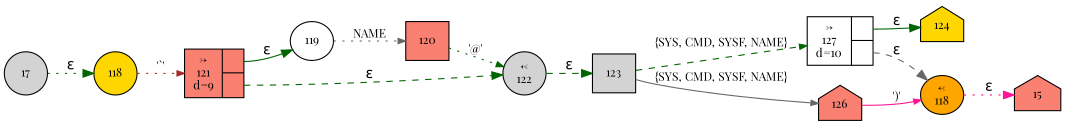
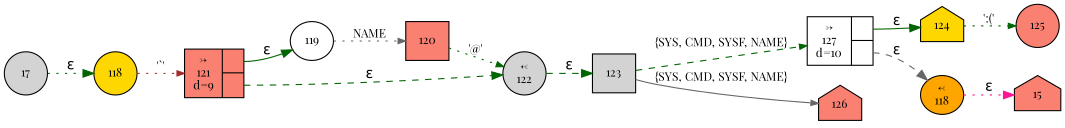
  digraph {
    fontname="Playfair Display"
    rankdir=LR
    node [fillcolor=salmon fixedsize=true fontname="Playfair Display" fontsize=11 shape=circle style=filled peripheries=1]
    edge [color=darkgreen fontname="Playfair Display" style=dotted]
    n1 [label=15 shape=house width=.6 peripheries=""]
    n2 [fillcolor=orange label="&larr;\n118" shape=ellipse width=.55]
    n3 [fillcolor=lightgrey label=17 width=.55]
    n4 [fillcolor=gold label=118 width=.55]
    n5 [fixedsize=false label="{&rarr;\n121\nd=9|{<p0>|<p1>}}" shape=record]
    n6 [fillcolor=white label=119 shape=ellipse width=.55]
    n7 [fillcolor=lightgrey label="&larr;\n122" width=.55]
    n8 [label=120 shape=box width=.55]
    n9 [fillcolor=lightgrey label=123 shape=box width=.55]
    n10 [fillcolor=white fixedsize=false label="{&rarr;\n127\nd=10|{<p0>|<p1>}}" shape=record]
    n11 [label=126 shape=house width=.55]
    n12 [fillcolor=gold label=124 shape=house width=.55]
+   n13 [label=125 width=.55]
    n2 -> n1 [color=deeppink label="&epsilon;"]
    n3 -> n4 [label="&epsilon;"]
    n4 -> n5 [arrowhead=normal arrowsize=.7 color=brown fontsize=11 label="'`'"]
    n5 -> n6 [label="&epsilon;" style=solid tailport=p0]
    n5 -> n7 [label="&epsilon;" style=dashed tailport=p1]
    n6 -> n8 [arrowhead=normal arrowsize=.7 color=gray40 fontsize=11 label=NAME]
    n7 -> n9 [label="&epsilon;" style=dashed]
    n8 -> n7 [arrowhead=normal arrowsize=.7 fontsize=11 label="'@'"]
    n9 -> n10 [arrowhead=normal arrowsize=.7 fontsize=11 label="{SYS, CMD, SYSF, NAME}" style=dashed]
    n9 -> n11 [arrowhead=normal arrowsize=.7 color=gray40 fontsize=11 label="{SYS, CMD, SYSF, NAME}" style=solid]
    n10 -> n2 [color=gray40 label="&epsilon;" style=dashed tailport=p1]
    n10 -> n12 [label="&epsilon;" style=solid tailport=p0]
-   n11 -> n2 [arrowhead=normal arrowsize=.7 color=deeppink fontsize=11 label="')'" style=solid]
+   n12 -> n13 [arrowhead=normal arrowsize=.7 fontsize=11 label="':('"]
  }
